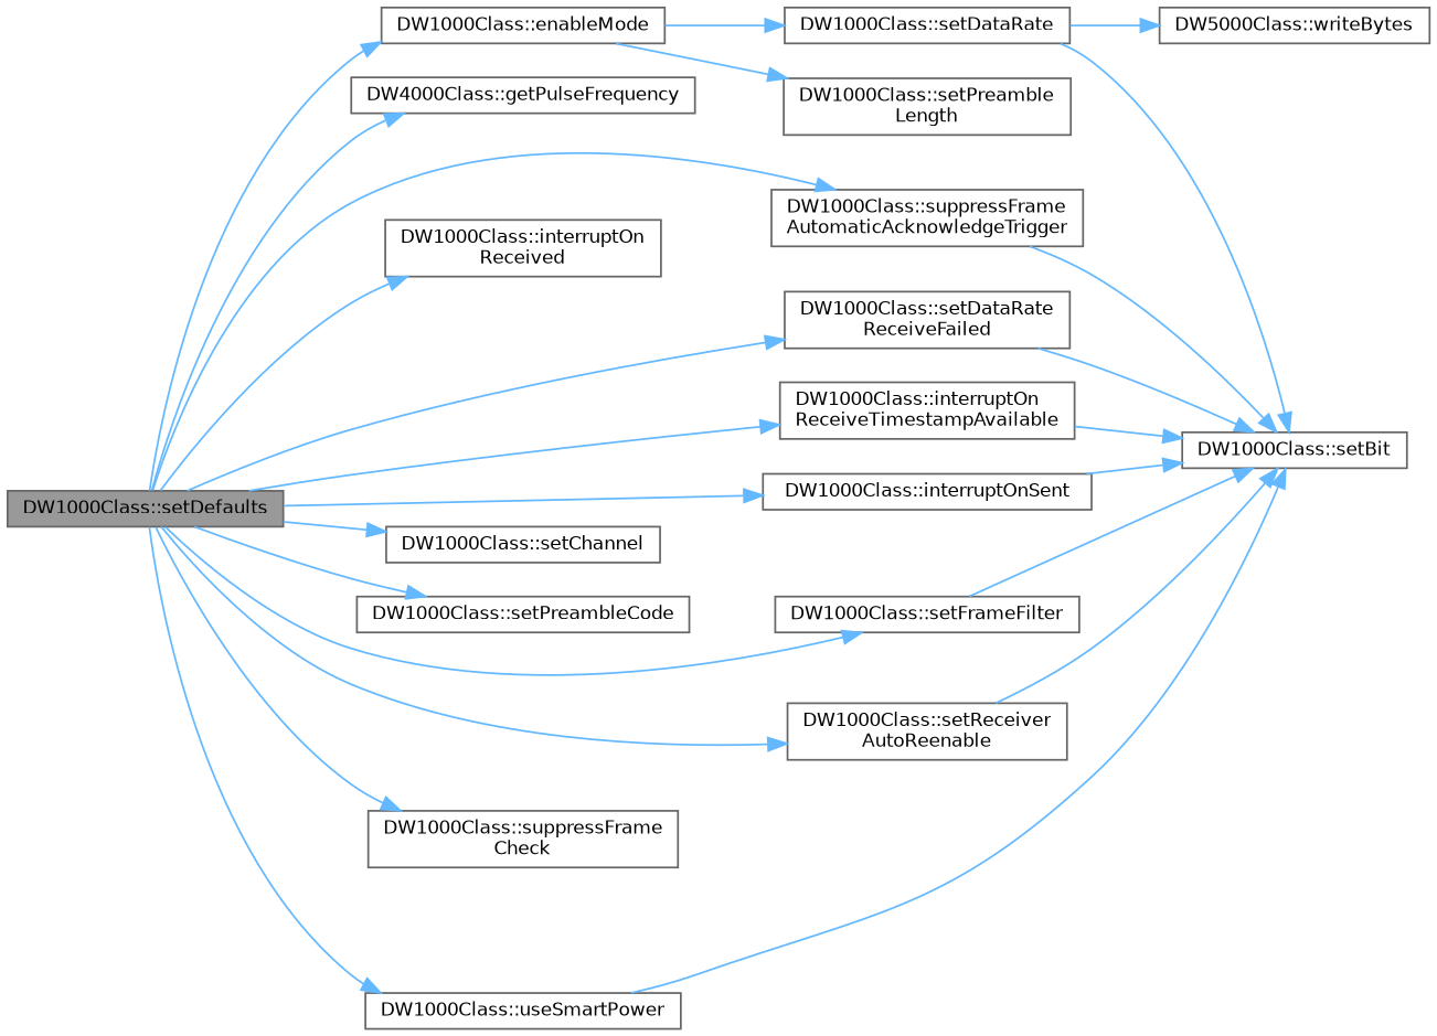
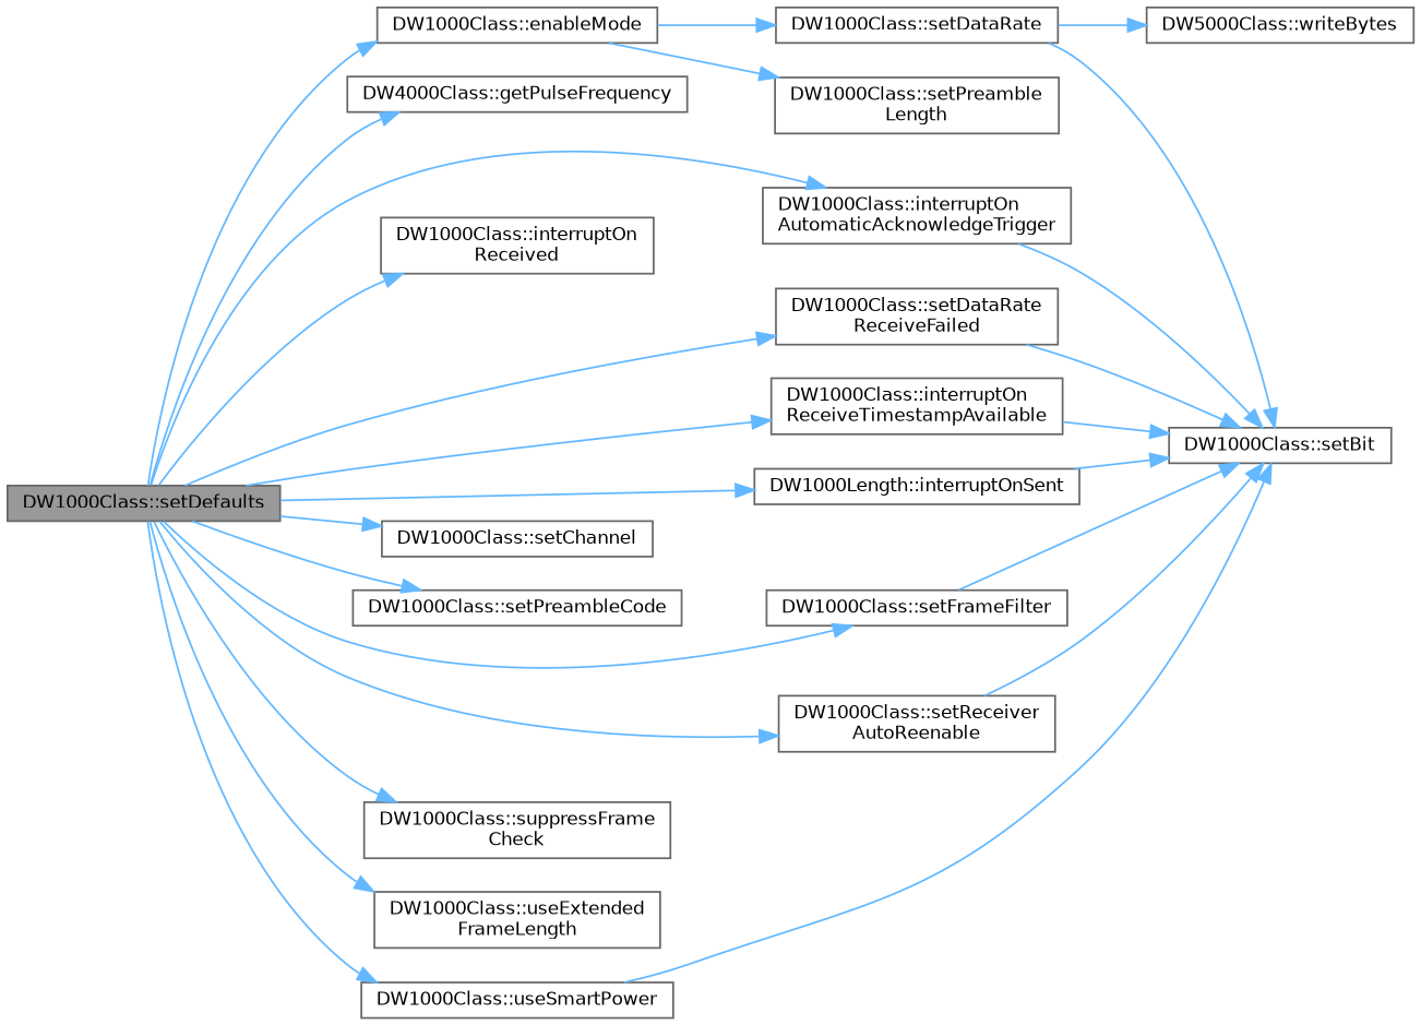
  digraph {
    rankdir=LR
    node [color=grey40 fillcolor=white fontname=Helvetica fontsize=10 shape=box style=filled]
    edge [color=steelblue1 fontname=Helvetica fontsize=10 labelfontname=Helvetica labelfontsize=10 style=solid]
    n1 [color=gray40 fillcolor=grey60 fontcolor=black height=0.2 label="DW1000Class::setDefaults" width=0.4]
    n2 [height=0.2 label="DW1000Class::enableMode" width=0.4]
    n3 [height=0.2 label="DW4000Class::getPulseFrequency" width=0.4]
-   n4 [height=0.2 label="DW1000Class::suppressFrame\lAutomaticAcknowledgeTrigger" width=0.4]
+   n4 [height=0.2 label="DW1000Class::interruptOn\lAutomaticAcknowledgeTrigger" width=0.4]
    n5 [height=0.2 label="DW1000Class::interruptOn\lReceived" width=0.4]
    n6 [height=0.2 label="DW1000Class::setDataRate\lReceiveFailed" width=0.4]
    n7 [height=0.2 label="DW1000Class::interruptOn\lReceiveTimestampAvailable" width=0.4]
-   n8 [height=0.2 label="DW1000Class::interruptOnSent" width=0.4]
+   n8 [height=0.2 label="DW1000Length::interruptOnSent" width=0.4]
    n9 [height=0.2 label="DW1000Class::setChannel" width=0.4]
    n10 [height=0.2 label="DW1000Class::setPreambleCode" width=0.4]
    n11 [height=0.2 label="DW1000Class::setFrameFilter" width=0.4]
    n12 [height=0.2 label="DW1000Class::setReceiver\lAutoReenable" width=0.4]
    n13 [height=0.2 label="DW1000Class::suppressFrame\lCheck" width=0.4]
+   n14 [height=0.2 label="DW1000Class::useExtended\lFrameLength" width=0.4]
    n15 [height=0.2 label="DW1000Class::useSmartPower" width=0.4]
    n16 [height=0.2 label="DW1000Class::setDataRate" width=0.4]
    n17 [height=0.2 label="DW1000Class::setPreamble\lLength" width=0.4]
    n18 [height=0.2 label="DW1000Class::setBit" width=0.4]
    n19 [height=0.2 label="DW5000Class::writeBytes" width=0.4]
    n1 -> n2
    n1 -> n3
    n1 -> n4
    n1 -> n5
    n1 -> n6
    n1 -> n7
    n1 -> n8
    n1 -> n9
    n1 -> n10
    n1 -> n11
    n1 -> n12
    n1 -> n13
+   n1 -> n14
    n1 -> n15
    n2 -> n16
    n2 -> n17
    n4 -> n18
    n6 -> n18
    n7 -> n18
    n8 -> n18
    n11 -> n18
    n12 -> n18
    n15 -> n18
    n16 -> n18
    n16 -> n19
  }
